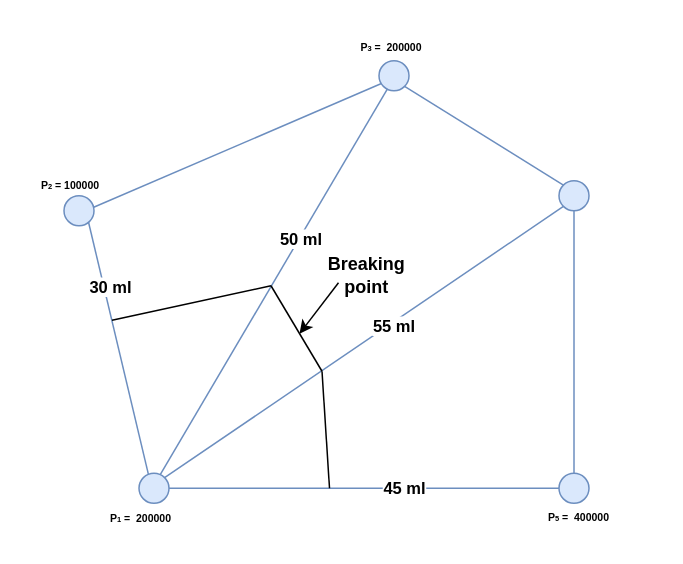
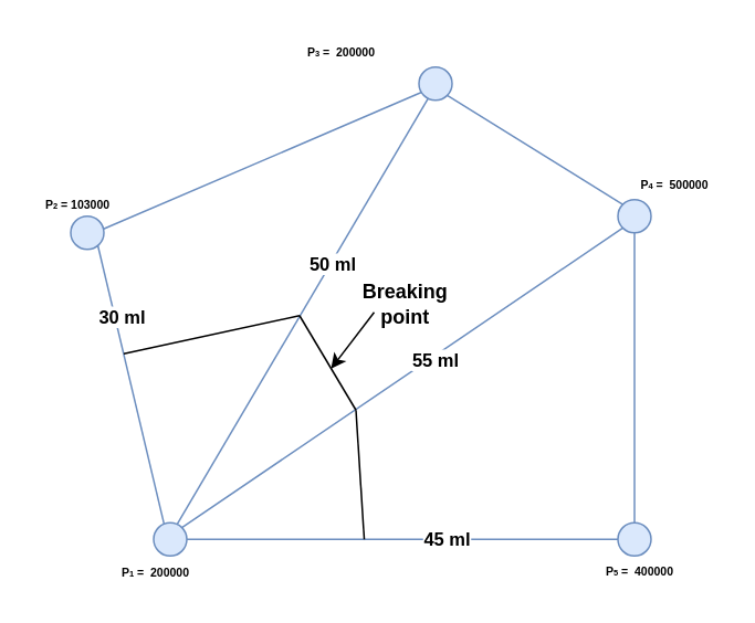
  <mxCell id="0" />
  <mxCell id="1" parent="0" />
  <mxCell id="2" style="rounded=0;orthogonalLoop=1;jettySize=auto;html=1;exitX=0.99;exitY=0.385;exitDx=0;exitDy=0;entryX=0.1;entryY=0.75;entryDx=0;entryDy=0;entryPerimeter=0;exitPerimeter=0;endArrow=none;endFill=0;fillColor=#dae8fc;strokeColor=#6c8ebf;fontStyle=1" edge="1" parent="1" source="5" target="7"><mxGeometry relative="1" as="geometry" /></mxCell>
  <mxCell id="3" style="rounded=0;orthogonalLoop=1;jettySize=auto;html=1;entryX=0.316;entryY=0.044;entryDx=0;entryDy=0;exitX=0.816;exitY=0.875;exitDx=0;exitDy=0;exitPerimeter=0;entryPerimeter=0;endArrow=none;endFill=0;fillColor=#dae8fc;strokeColor=#6c8ebf;fontStyle=1" edge="1" parent="1" source="5" target="17"><mxGeometry relative="1" as="geometry" /></mxCell>
  <mxCell id="4" value="30 ml" style="edgeLabel;html=1;align=center;verticalAlign=middle;resizable=0;points=[];fontStyle=1" vertex="1" connectable="0" parent="3"><mxGeometry x="-0.146" y="1" relative="1" as="geometry"><mxPoint x="-4" y="-29" as="offset" /></mxGeometry></mxCell>
  <mxCell id="5" value="" style="ellipse;whiteSpace=wrap;html=1;aspect=fixed;fillColor=#dae8fc;strokeColor=#6c8ebf;fontStyle=1" vertex="1" parent="1"><mxGeometry x="42" y="130" width="20" height="20" as="geometry" /></mxCell>
  <mxCell id="6" style="rounded=0;orthogonalLoop=1;jettySize=auto;html=1;exitX=1;exitY=1;exitDx=0;exitDy=0;entryX=0;entryY=0;entryDx=0;entryDy=0;endArrow=none;endFill=0;fillColor=#dae8fc;strokeColor=#6c8ebf;fontStyle=1" edge="1" parent="1" source="7" target="9"><mxGeometry relative="1" as="geometry" /></mxCell>
  <mxCell id="7" value="" style="ellipse;whiteSpace=wrap;html=1;aspect=fixed;fillColor=#dae8fc;strokeColor=#6c8ebf;fontStyle=1" vertex="1" parent="1"><mxGeometry x="252" y="40" width="20" height="20" as="geometry" /></mxCell>
  <mxCell id="8" style="edgeStyle=orthogonalEdgeStyle;rounded=0;orthogonalLoop=1;jettySize=auto;html=1;exitX=0.5;exitY=1;exitDx=0;exitDy=0;entryX=0.5;entryY=0;entryDx=0;entryDy=0;endArrow=none;endFill=0;fillColor=#dae8fc;strokeColor=#6c8ebf;fontStyle=1" edge="1" parent="1" source="9" target="10"><mxGeometry relative="1" as="geometry" /></mxCell>
  <mxCell id="9" value="" style="ellipse;whiteSpace=wrap;html=1;aspect=fixed;fillColor=#dae8fc;strokeColor=#6c8ebf;fontStyle=1" vertex="1" parent="1"><mxGeometry x="372" y="120" width="20" height="20" as="geometry" /></mxCell>
  <mxCell id="10" value="" style="ellipse;whiteSpace=wrap;html=1;aspect=fixed;fillColor=#dae8fc;strokeColor=#6c8ebf;fontStyle=1" vertex="1" parent="1"><mxGeometry x="372" y="315" width="20" height="20" as="geometry" /></mxCell>
  <mxCell id="11" style="edgeStyle=orthogonalEdgeStyle;rounded=0;orthogonalLoop=1;jettySize=auto;html=1;exitX=1;exitY=0.5;exitDx=0;exitDy=0;entryX=0;entryY=0.5;entryDx=0;entryDy=0;endArrow=none;endFill=0;fillColor=#dae8fc;strokeColor=#6c8ebf;fontStyle=1" edge="1" parent="1" source="17" target="10"><mxGeometry relative="1" as="geometry" /></mxCell>
  <mxCell id="12" value="45 ml" style="edgeLabel;html=1;align=center;verticalAlign=middle;resizable=0;points=[];fontStyle=1" vertex="1" connectable="0" parent="11"><mxGeometry x="0.203" y="1" relative="1" as="geometry"><mxPoint as="offset" /></mxGeometry></mxCell>
  <mxCell id="13" style="rounded=0;orthogonalLoop=1;jettySize=auto;html=1;exitX=0.663;exitY=0.039;exitDx=0;exitDy=0;entryX=0.232;entryY=0.935;entryDx=0;entryDy=0;exitPerimeter=0;entryPerimeter=0;endArrow=none;endFill=0;fillColor=#dae8fc;strokeColor=#6c8ebf;fontStyle=1" edge="1" parent="1"><mxGeometry relative="1" as="geometry"><mxPoint x="106.26" y="315.78" as="sourcePoint" /><mxPoint x="257.64" y="58.7" as="targetPoint" /></mxGeometry></mxCell>
  <mxCell id="14" value="50 ml" style="edgeLabel;html=1;align=center;verticalAlign=middle;resizable=0;points=[];fontStyle=1" vertex="1" connectable="0" parent="13"><mxGeometry x="0.227" y="-1" relative="1" as="geometry"><mxPoint as="offset" /></mxGeometry></mxCell>
  <mxCell id="15" style="rounded=0;orthogonalLoop=1;jettySize=auto;html=1;exitX=1;exitY=0;exitDx=0;exitDy=0;entryX=0;entryY=1;entryDx=0;entryDy=0;endArrow=none;endFill=0;fillColor=#dae8fc;strokeColor=#6c8ebf;fontStyle=1" edge="1" parent="1" source="17" target="9"><mxGeometry relative="1" as="geometry"><mxPoint x="302" y="180" as="targetPoint" /></mxGeometry></mxCell>
  <mxCell id="16" value="55 ml" style="edgeLabel;html=1;align=center;verticalAlign=middle;resizable=0;points=[];fontStyle=1" vertex="1" connectable="0" parent="15"><mxGeometry x="0.141" y="-2" relative="1" as="geometry"><mxPoint as="offset" /></mxGeometry></mxCell>
  <mxCell id="17" value="" style="ellipse;whiteSpace=wrap;html=1;aspect=fixed;fillColor=#dae8fc;strokeColor=#6c8ebf;fontStyle=1" vertex="1" parent="1"><mxGeometry x="92" y="315" width="20" height="20" as="geometry" /></mxCell>
  <mxCell id="18" value="" style="endArrow=none;html=1;rounded=0;fontStyle=1" edge="1" parent="1"><mxGeometry width="50" height="50" relative="1" as="geometry"><mxPoint x="74" y="213" as="sourcePoint" /><mxPoint x="180" y="190" as="targetPoint" /></mxGeometry></mxCell>
  <mxCell id="19" value="" style="endArrow=none;html=1;rounded=0;fontStyle=1" edge="1" parent="1"><mxGeometry width="50" height="50" relative="1" as="geometry"><mxPoint x="214" y="247" as="sourcePoint" /><mxPoint x="180" y="190" as="targetPoint" /></mxGeometry></mxCell>
  <mxCell id="20" value="" style="endArrow=none;html=1;rounded=0;fontStyle=1" edge="1" parent="1"><mxGeometry width="50" height="50" relative="1" as="geometry"><mxPoint x="219" y="325" as="sourcePoint" /><mxPoint x="214" y="247" as="targetPoint" /></mxGeometry></mxCell>
  <mxCell id="21" value="" style="endArrow=classic;html=1;rounded=0;fontStyle=1" edge="1" parent="1"><mxGeometry width="50" height="50" relative="1" as="geometry"><mxPoint x="225" y="188" as="sourcePoint" /><mxPoint x="199" y="222" as="targetPoint" /></mxGeometry></mxCell>
  <mxCell id="22" value="Breaking point" style="text;html=1;strokeColor=none;fillColor=none;align=center;verticalAlign=middle;whiteSpace=wrap;rounded=0;fontStyle=1" vertex="1" parent="1"><mxGeometry x="214" y="168" width="60" height="30" as="geometry" /></mxCell>
- <mxCell id="23" value="&lt;font style=&quot;&quot;&gt;&lt;span style=&quot;font-size: 7px;&quot;&gt;P&lt;/span&gt;&lt;font style=&quot;font-size: 5px;&quot;&gt;2&lt;/font&gt;&lt;span style=&quot;font-size: 7px;&quot;&gt; = 100000&lt;/span&gt;&lt;/font&gt;" style="text;html=1;strokeColor=none;fillColor=none;align=center;verticalAlign=middle;whiteSpace=wrap;rounded=0;fontStyle=1" vertex="1" parent="1"><mxGeometry x="20" y="112" width="53" height="20" as="geometry" /></mxCell>
- <mxCell id="24" value="&lt;font style=&quot;&quot;&gt;&lt;span style=&quot;font-size: 7px;&quot;&gt;P&lt;/span&gt;&lt;span style=&quot;font-size: 5px;&quot;&gt;3&lt;/span&gt;&lt;span style=&quot;font-size: 7px;&quot;&gt;&amp;nbsp;=&amp;nbsp; 200000&lt;/span&gt;&lt;/font&gt;" style="text;html=1;strokeColor=none;fillColor=none;align=center;verticalAlign=middle;whiteSpace=wrap;rounded=0;fontStyle=1" vertex="1" parent="1"><mxGeometry x="234" y="20" width="53" height="20" as="geometry" /></mxCell>
+ <mxCell id="23" value="&lt;font style=&quot;&quot;&gt;&lt;span style=&quot;font-size: 7px;&quot;&gt;P&lt;/span&gt;&lt;font style=&quot;font-size: 5px;&quot;&gt;2&lt;/font&gt;&lt;span style=&quot;font-size: 7px;&quot;&gt; = 103000&lt;/span&gt;&lt;/font&gt;" style="text;html=1;strokeColor=none;fillColor=none;align=center;verticalAlign=middle;whiteSpace=wrap;rounded=0;fontStyle=1" vertex="1" parent="1"><mxGeometry x="20" y="112" width="53" height="20" as="geometry" /></mxCell>
+ <mxCell id="24" value="&lt;font style=&quot;&quot;&gt;&lt;span style=&quot;font-size: 7px;&quot;&gt;P&lt;/span&gt;&lt;span style=&quot;font-size: 5px;&quot;&gt;3&lt;/span&gt;&lt;span style=&quot;font-size: 7px;&quot;&gt;&amp;nbsp;=&amp;nbsp; 200000&lt;/span&gt;&lt;/font&gt;" style="text;html=1;strokeColor=none;fillColor=none;align=center;verticalAlign=middle;whiteSpace=wrap;rounded=0;fontStyle=1" vertex="1" parent="1"><mxGeometry x="179" y="20" width="53" height="20" as="geometry" /></mxCell>
+ <mxCell id="25" value="&lt;font style=&quot;&quot;&gt;&lt;span style=&quot;font-size: 7px;&quot;&gt;P&lt;/span&gt;&lt;font style=&quot;font-size: 5px;&quot;&gt;4&lt;/font&gt;&lt;span style=&quot;font-size: 7px;&quot;&gt; =&amp;nbsp; 500000&lt;/span&gt;&lt;/font&gt;" style="text;html=1;strokeColor=none;fillColor=none;align=center;verticalAlign=middle;whiteSpace=wrap;rounded=0;fontStyle=1" vertex="1" parent="1"><mxGeometry x="380" y="100" width="53" height="20" as="geometry" /></mxCell>
  <mxCell id="26" value="&lt;font style=&quot;&quot;&gt;&lt;span style=&quot;font-size: 7px;&quot;&gt;P&lt;/span&gt;&lt;span style=&quot;font-size: 5px;&quot;&gt;5&lt;/span&gt;&lt;span style=&quot;font-size: 7px;&quot;&gt;&amp;nbsp;=&amp;nbsp; 400000&lt;/span&gt;&lt;/font&gt;" style="text;html=1;strokeColor=none;fillColor=none;align=center;verticalAlign=middle;whiteSpace=wrap;rounded=0;fontStyle=1" vertex="1" parent="1"><mxGeometry x="359" y="333" width="53" height="20" as="geometry" /></mxCell>
  <mxCell id="27" value="&lt;font style=&quot;&quot;&gt;&lt;span style=&quot;font-size: 7px;&quot;&gt;P&lt;/span&gt;&lt;span style=&quot;font-size: 5px;&quot;&gt;1&lt;/span&gt;&lt;span style=&quot;font-size: 7px;&quot;&gt;&amp;nbsp;=&amp;nbsp; 200000&lt;/span&gt;&lt;/font&gt;" style="text;html=1;strokeColor=none;fillColor=none;align=center;verticalAlign=middle;whiteSpace=wrap;rounded=0;fontStyle=1" vertex="1" parent="1"><mxGeometry x="67" y="334" width="53" height="20" as="geometry" /></mxCell>
